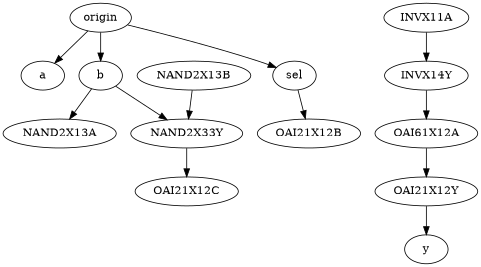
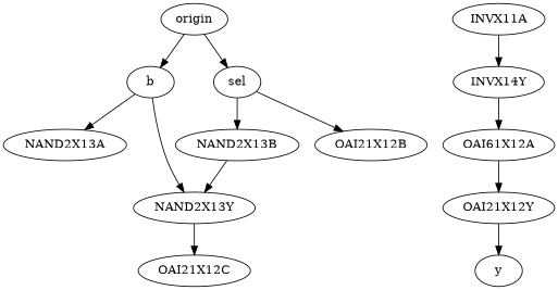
  digraph {
    n1 [label=origin]
-   n2 [label=a]
    n3 [label=b]
    n4 [label=sel]
    n5 [label=NAND2X13A]
-   n6 [label=NAND2X33Y]
+   n6 [label=NAND2X13Y]
    n7 [label=NAND2X13B]
    n8 [label=OAI21X12B]
    n9 [label=INVX11A]
    n10 [label=INVX14Y]
    n11 [label=OAI21X12Y]
    n12 [label=y]
    n13 [label=OAI21X12C]
    n14 [label=OAI61X12A]
-   n1 -> n2
    n1 -> n3
    n1 -> n4
    n3 -> n5
    n3 -> n6
+   n4 -> n7
    n4 -> n8
    n6 -> n13
    n7 -> n6
    n9 -> n10
    n10 -> n14
    n11 -> n12
    n14 -> n11
  }
